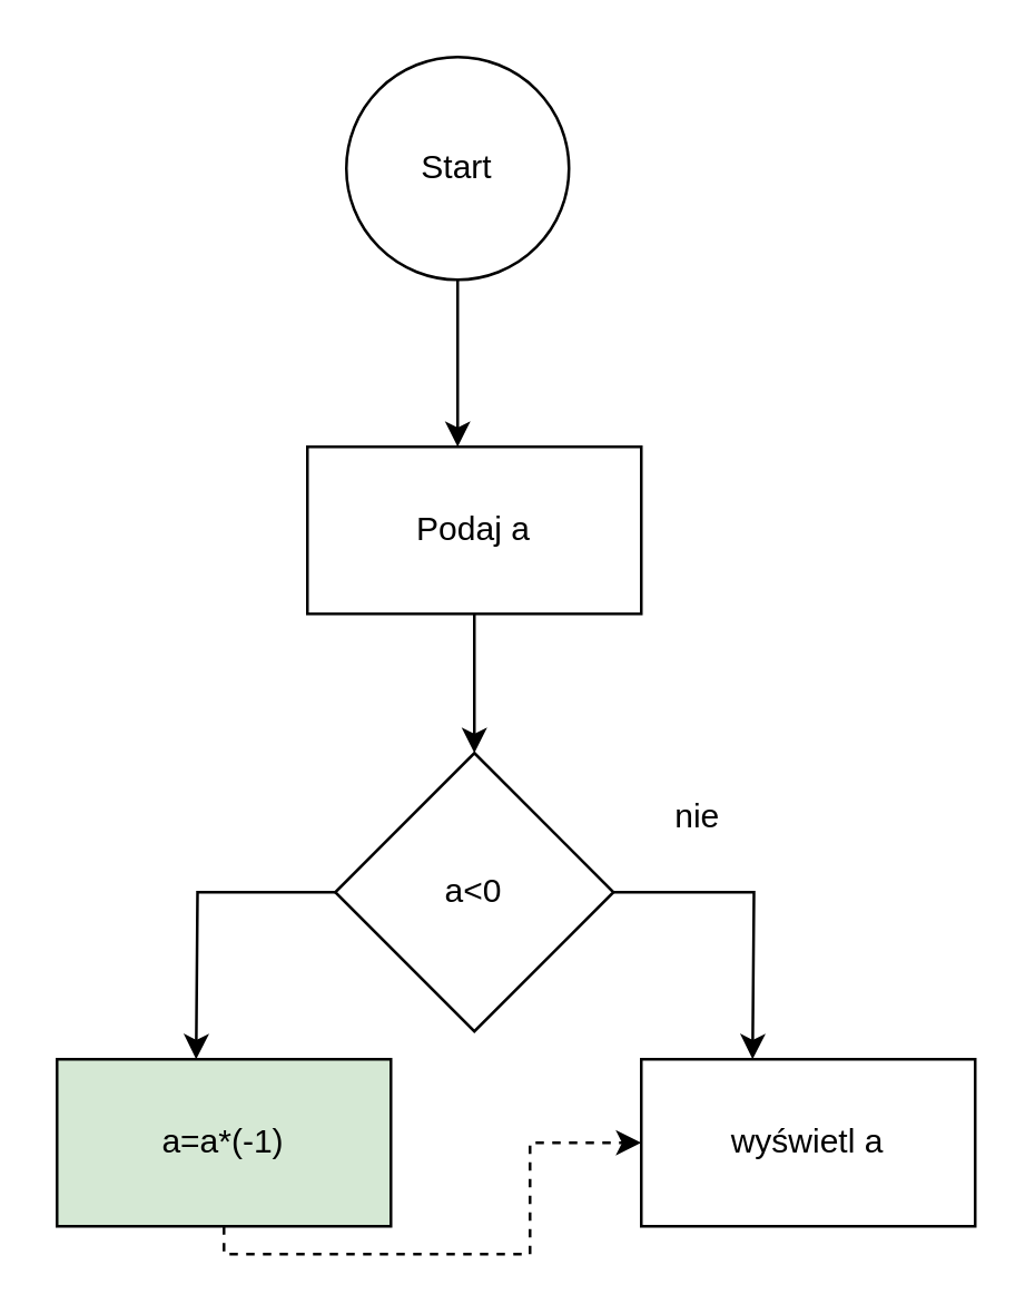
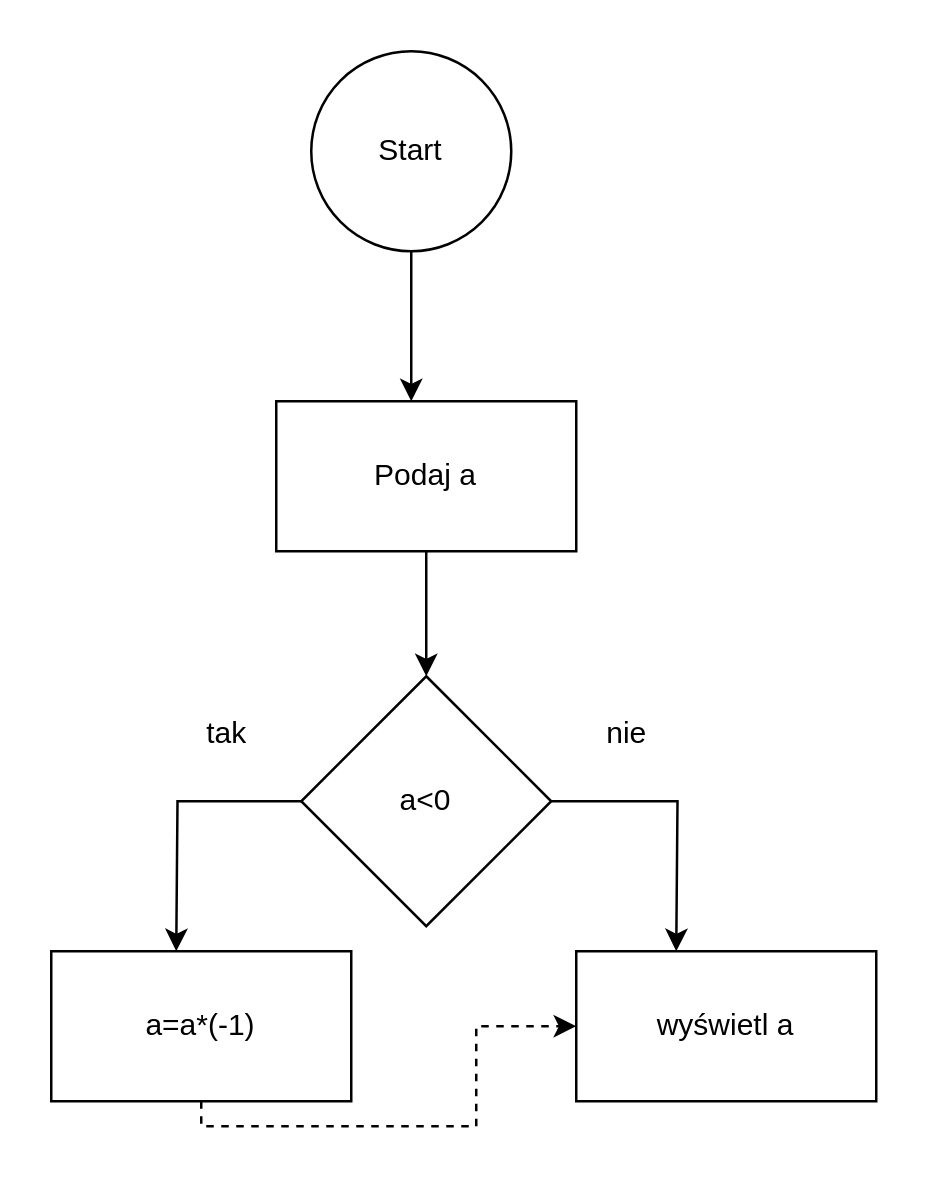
  <mxCell id="0" />
  <mxCell id="1" parent="0" />
  <mxCell id="2" style="edgeStyle=orthogonalEdgeStyle;rounded=0;orthogonalLoop=1;jettySize=auto;html=1;exitX=0.5;exitY=1;exitDx=0;exitDy=0;" edge="1" parent="1" source="3"><mxGeometry relative="1" as="geometry"><mxPoint x="164" y="160" as="targetPoint" /></mxGeometry></mxCell>
  <mxCell id="3" value="Start" style="ellipse;whiteSpace=wrap;html=1;aspect=fixed;" vertex="1" parent="1"><mxGeometry x="124" y="20" width="80" height="80" as="geometry" /></mxCell>
  <mxCell id="4" style="edgeStyle=orthogonalEdgeStyle;rounded=0;orthogonalLoop=1;jettySize=auto;html=1;exitX=0.5;exitY=1;exitDx=0;exitDy=0;" edge="1" parent="1" source="5"><mxGeometry relative="1" as="geometry"><mxPoint x="170" y="270" as="targetPoint" /></mxGeometry></mxCell>
  <mxCell id="5" value="Podaj a" style="whiteSpace=wrap;html=1;" vertex="1" parent="1"><mxGeometry x="110" y="160" width="120" height="60" as="geometry" /></mxCell>
  <mxCell id="6" style="edgeStyle=orthogonalEdgeStyle;rounded=0;orthogonalLoop=1;jettySize=auto;html=1;exitX=0;exitY=0.5;exitDx=0;exitDy=0;" edge="1" parent="1" source="8"><mxGeometry relative="1" as="geometry"><mxPoint x="70" y="380" as="targetPoint" /></mxGeometry></mxCell>
  <mxCell id="7" style="edgeStyle=orthogonalEdgeStyle;rounded=0;orthogonalLoop=1;jettySize=auto;html=1;exitX=1;exitY=0.5;exitDx=0;exitDy=0;" edge="1" parent="1" source="8"><mxGeometry relative="1" as="geometry"><mxPoint x="270" y="380" as="targetPoint" /></mxGeometry></mxCell>
  <mxCell id="8" value="a&amp;lt;0" style="rhombus;whiteSpace=wrap;html=1;" vertex="1" parent="1"><mxGeometry x="120" y="270" width="100" height="100" as="geometry" /></mxCell>
+ <mxCell id="9" value="&lt;div&gt;tak&lt;/div&gt;&lt;div&gt;&lt;br&gt;&lt;/div&gt;" style="text;html=1;align=center;verticalAlign=middle;resizable=0;points=[];autosize=1;strokeColor=none;fillColor=none;" vertex="1" parent="1"><mxGeometry x="70" y="280" width="40" height="40" as="geometry" /></mxCell>
  <mxCell id="10" value="&lt;div&gt;nie&lt;/div&gt;&lt;div&gt;&lt;br&gt;&lt;/div&gt;" style="text;html=1;align=center;verticalAlign=middle;resizable=0;points=[];autosize=1;strokeColor=none;fillColor=none;" vertex="1" parent="1"><mxGeometry x="230" y="280" width="40" height="40" as="geometry" /></mxCell>
  <mxCell id="11" style="edgeStyle=orthogonalEdgeStyle;rounded=0;orthogonalLoop=1;jettySize=auto;html=1;exitX=0.5;exitY=1;exitDx=0;exitDy=0;entryX=0;entryY=0.5;entryDx=0;entryDy=0;dashed=1;" edge="1" parent="1" source="12" target="13"><mxGeometry relative="1" as="geometry"><mxPoint x="190" y="510" as="targetPoint" /><Array as="points"><mxPoint x="80" y="450" /><mxPoint x="190" y="450" /><mxPoint x="190" y="410" /></Array></mxGeometry></mxCell>
- <mxCell id="12" value="a=a*(-1)" style="whiteSpace=wrap;html=1;fillColor=#d5e8d4;" vertex="1" parent="1"><mxGeometry x="20" y="380" width="120" height="60" as="geometry" /></mxCell>
+ <mxCell id="12" value="a=a*(-1)" style="whiteSpace=wrap;html=1;" vertex="1" parent="1"><mxGeometry x="20" y="380" width="120" height="60" as="geometry" /></mxCell>
  <mxCell id="13" value="wyświetl a" style="whiteSpace=wrap;html=1;" vertex="1" parent="1"><mxGeometry x="230" y="380" width="120" height="60" as="geometry" /></mxCell>
